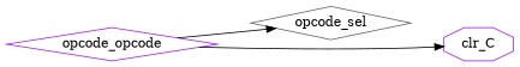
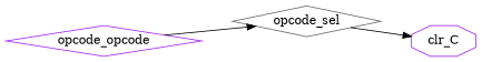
  strict digraph {
    rankdir=LR
    node [color=purple shape=diamond]
    opcode_sel [color=gray40 complexity=2 importance=0.0828631009675 rank=0.0414315504837]
    clr_C [complexity=0 importance=0.0361096921875 rank=0.0 shape=octagon]
    n3 [complexity=3 importance=1.3955690476 label=opcode_opcode rank=0.465189682533]
-   n3 -> clr_C
+   opcode_sel -> clr_C
    n3 -> opcode_sel
  }
